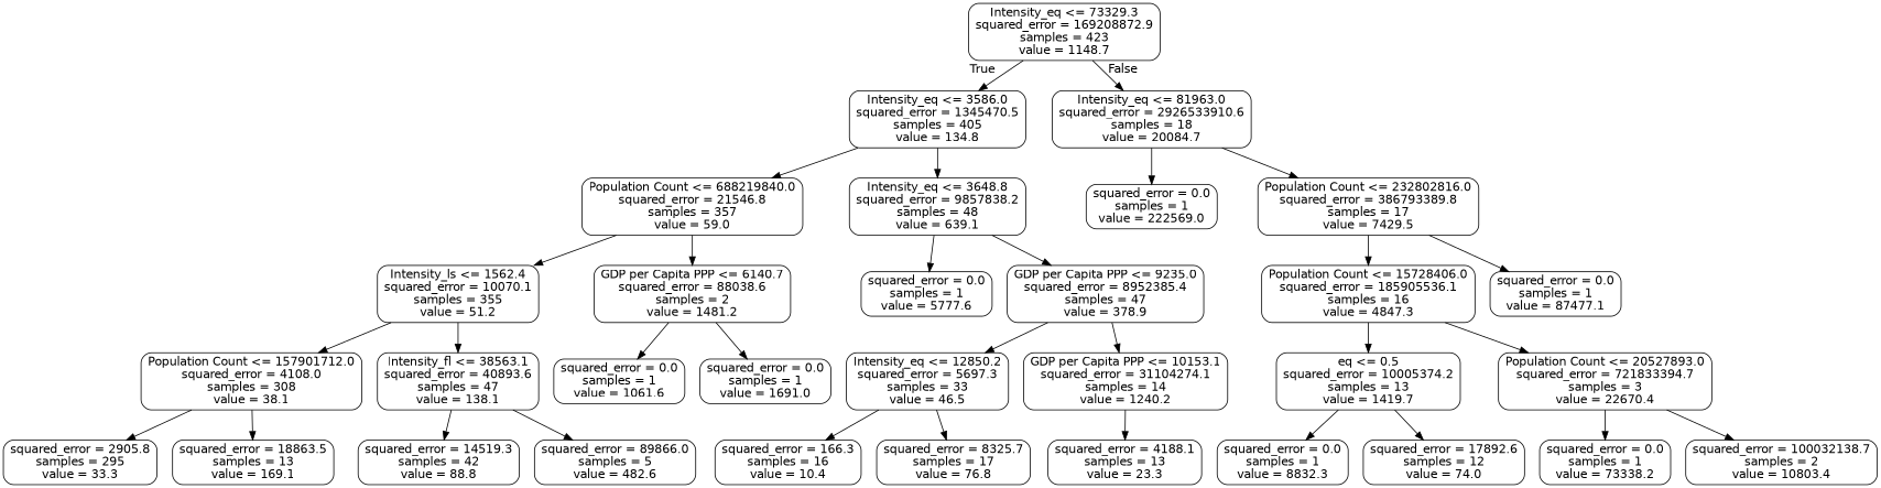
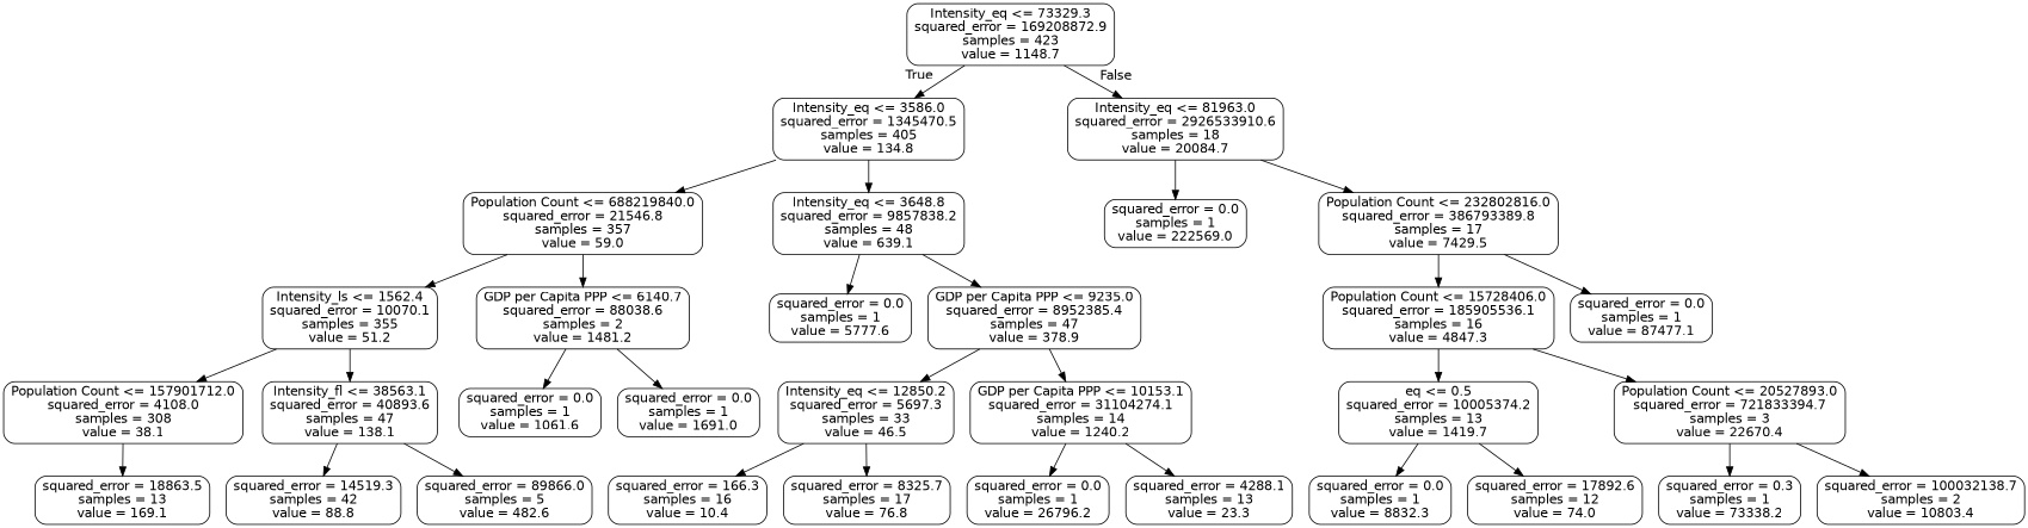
  digraph {
    node [color=black fontname=helvetica shape=box style=rounded]
    edge [fontname=helvetica]
    n1 [label="Intensity_eq <= 73329.3\nsquared_error = 169208872.9\nsamples = 423\nvalue = 1148.7"]
    n2 [label="Intensity_eq <= 3586.0\nsquared_error = 1345470.5\nsamples = 405\nvalue = 134.8"]
    n3 [label="Intensity_eq <= 81963.0\nsquared_error = 2926533910.6\nsamples = 18\nvalue = 20084.7"]
    n4 [label="Population Count <= 688219840.0\nsquared_error = 21546.8\nsamples = 357\nvalue = 59.0"]
    n5 [label="Intensity_eq <= 3648.8\nsquared_error = 9857838.2\nsamples = 48\nvalue = 639.1"]
    n6 [label="squared_error = 0.0\nsamples = 1\nvalue = 222569.0"]
    n7 [label="Population Count <= 232802816.0\nsquared_error = 386793389.8\nsamples = 17\nvalue = 7429.5"]
    n8 [label="Intensity_ls <= 1562.4\nsquared_error = 10070.1\nsamples = 355\nvalue = 51.2"]
    n9 [label="GDP per Capita PPP <= 6140.7\nsquared_error = 88038.6\nsamples = 2\nvalue = 1481.2"]
    n10 [label="squared_error = 0.0\nsamples = 1\nvalue = 5777.6"]
    n11 [label="GDP per Capita PPP <= 9235.0\nsquared_error = 8952385.4\nsamples = 47\nvalue = 378.9"]
    n12 [label="Population Count <= 157901712.0\nsquared_error = 4108.0\nsamples = 308\nvalue = 38.1"]
    n13 [label="Intensity_fl <= 38563.1\nsquared_error = 40893.6\nsamples = 47\nvalue = 138.1"]
    n14 [label="squared_error = 0.0\nsamples = 1\nvalue = 1061.6"]
    n15 [label="squared_error = 0.0\nsamples = 1\nvalue = 1691.0"]
-   n16 [label="squared_error = 2905.8\nsamples = 295\nvalue = 33.3"]
    n17 [label="squared_error = 18863.5\nsamples = 13\nvalue = 169.1"]
    n18 [label="squared_error = 14519.3\nsamples = 42\nvalue = 88.8"]
    n19 [label="squared_error = 89866.0\nsamples = 5\nvalue = 482.6"]
    n20 [label="Intensity_eq <= 12850.2\nsquared_error = 5697.3\nsamples = 33\nvalue = 46.5"]
    n21 [label="GDP per Capita PPP <= 10153.1\nsquared_error = 31104274.1\nsamples = 14\nvalue = 1240.2"]
    n22 [label="squared_error = 166.3\nsamples = 16\nvalue = 10.4"]
    n23 [label="squared_error = 8325.7\nsamples = 17\nvalue = 76.8"]
-   n25 [label="squared_error = 4188.1\nsamples = 13\nvalue = 23.3"]
+   n24 [label="squared_error = 0.0\nsamples = 1\nvalue = 26796.2"]
+   n25 [label="squared_error = 4288.1\nsamples = 13\nvalue = 23.3"]
    n26 [label="Population Count <= 15728406.0\nsquared_error = 185905536.1\nsamples = 16\nvalue = 4847.3"]
    n27 [label="squared_error = 0.0\nsamples = 1\nvalue = 87477.1"]
    n28 [label="eq <= 0.5\nsquared_error = 10005374.2\nsamples = 13\nvalue = 1419.7"]
    n29 [label="Population Count <= 20527893.0\nsquared_error = 721833394.7\nsamples = 3\nvalue = 22670.4"]
    n30 [label="squared_error = 0.0\nsamples = 1\nvalue = 8832.3"]
    n31 [label="squared_error = 17892.6\nsamples = 12\nvalue = 74.0"]
-   n32 [label="squared_error = 0.0\nsamples = 1\nvalue = 73338.2"]
+   n32 [label="squared_error = 0.3\nsamples = 1\nvalue = 73338.2"]
    n33 [label="squared_error = 100032138.7\nsamples = 2\nvalue = 10803.4"]
    n1 -> n2 [headlabel=True labelangle=45 labeldistance=2.5]
    n1 -> n3 [headlabel=False labelangle=-45 labeldistance=2.5]
    n2 -> n4
    n2 -> n5
    n3 -> n6
    n3 -> n7
    n4 -> n8
    n4 -> n9
    n5 -> n10
    n5 -> n11
    n7 -> n26
    n7 -> n27
    n8 -> n12
    n8 -> n13
    n9 -> n14
    n9 -> n15
    n11 -> n20
    n11 -> n21
-   n12 -> n16
    n12 -> n17
    n13 -> n18
    n13 -> n19
    n20 -> n22
    n20 -> n23
+   n21 -> n24
    n21 -> n25
    n26 -> n28
    n26 -> n29
    n28 -> n30
    n28 -> n31
    n29 -> n32
    n29 -> n33
  }
